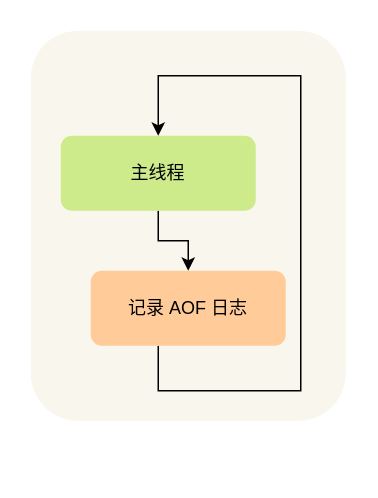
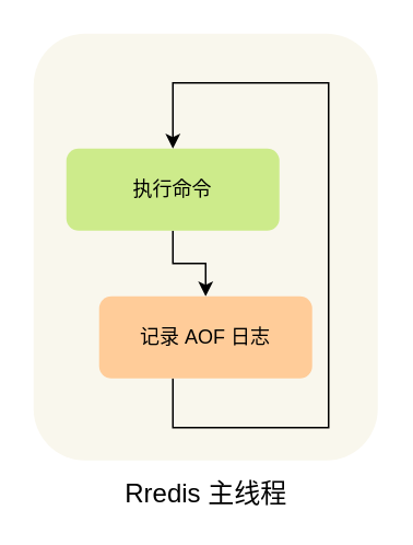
  <mxCell id="0" />
  <mxCell id="1" parent="0" />
  <mxCell id="2" value="" style="rounded=1;whiteSpace=wrap;html=1;fillColor=#f9f7ed;strokeColor=none;" vertex="1" parent="1"><mxGeometry x="20" y="20" width="210" height="260" as="geometry" /></mxCell>
  <mxCell id="3" style="edgeStyle=orthogonalEdgeStyle;rounded=0;orthogonalLoop=1;jettySize=auto;html=1;entryX=0.5;entryY=0;entryDx=0;entryDy=0;" edge="1" parent="1" source="4" target="6"><mxGeometry relative="1" as="geometry" /></mxCell>
- <mxCell id="4" value="主线程" style="rounded=1;whiteSpace=wrap;html=1;fillColor=#cdeb8b;strokeColor=none;" vertex="1" parent="1"><mxGeometry x="40" y="90" width="130" height="50" as="geometry" /></mxCell>
+ <mxCell id="4" value="执行命令" style="rounded=1;whiteSpace=wrap;html=1;fillColor=#cdeb8b;strokeColor=none;" vertex="1" parent="1"><mxGeometry x="40" y="90" width="130" height="50" as="geometry" /></mxCell>
  <mxCell id="5" style="edgeStyle=orthogonalEdgeStyle;rounded=0;orthogonalLoop=1;jettySize=auto;html=1;entryX=0.5;entryY=0;entryDx=0;entryDy=0;" edge="1" parent="1" source="6" target="4"><mxGeometry relative="1" as="geometry"><Array as="points"><mxPoint x="105" y="260" /><mxPoint x="200" y="260" /><mxPoint x="200" y="50" /><mxPoint x="105" y="50" /></Array></mxGeometry></mxCell>
  <mxCell id="6" value="记录 AOF 日志" style="rounded=1;whiteSpace=wrap;html=1;fillColor=#ffcc99;strokeColor=none;" vertex="1" parent="1"><mxGeometry x="60" y="180" width="130" height="50" as="geometry" /></mxCell>
+ <mxCell id="7" value="Rredis 主线程" style="text;html=1;align=center;verticalAlign=middle;resizable=0;points=[];autosize=1;strokeColor=none;fontSize=16;" vertex="1" parent="1"><mxGeometry x="70" y="290" width="110" height="20" as="geometry" /></mxCell>
